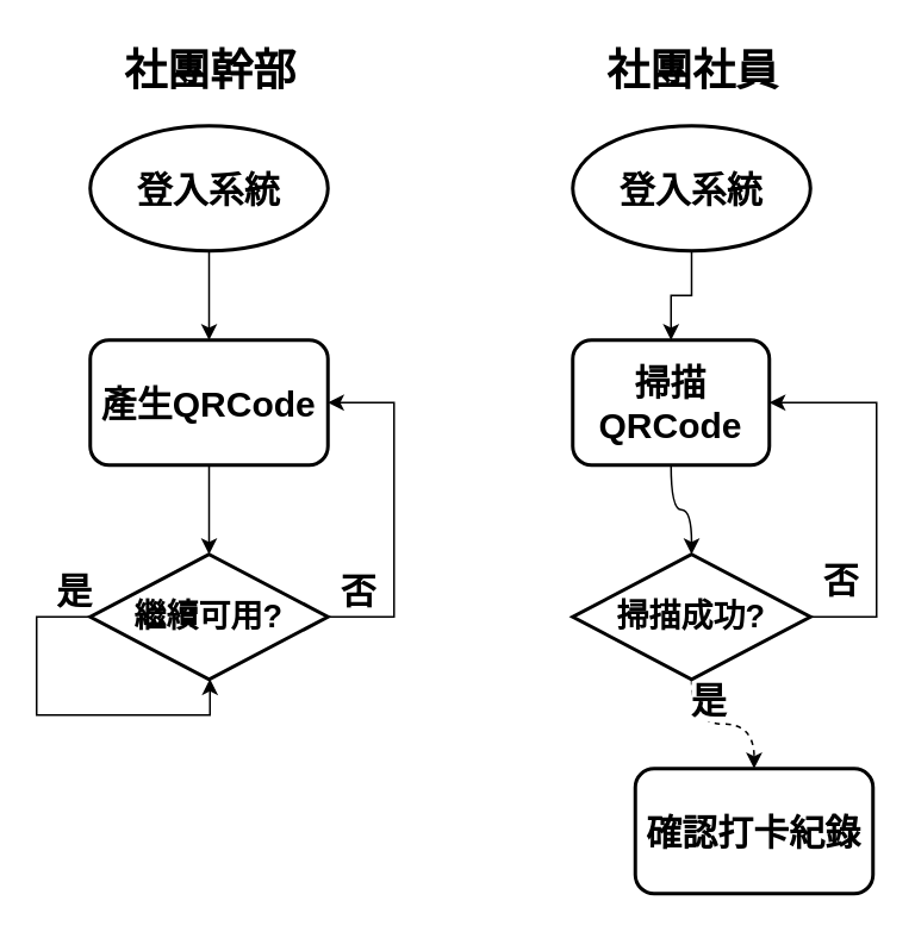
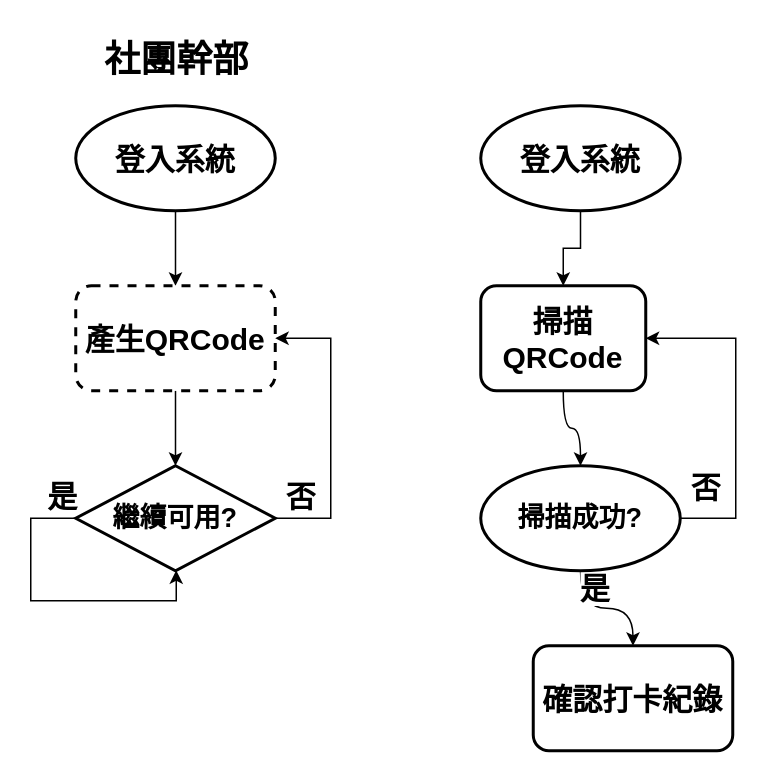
  <mxCell id="0" />
  <mxCell id="1" parent="0" />
  <mxCell id="2" style="edgeStyle=orthogonalEdgeStyle;rounded=0;orthogonalLoop=1;jettySize=auto;html=1;" edge="1" parent="1" source="3" target="5"><mxGeometry relative="1" as="geometry" /></mxCell>
  <mxCell id="3" value="&lt;span style=&quot;font-size: 20px&quot;&gt;&lt;b&gt;登入系統&lt;/b&gt;&lt;/span&gt;" style="strokeWidth=2;html=1;shape=mxgraph.flowchart.start_1;whiteSpace=wrap;" vertex="1" parent="1"><mxGeometry x="50" y="70" width="133" height="70" as="geometry" /></mxCell>
  <mxCell id="4" style="edgeStyle=orthogonalEdgeStyle;rounded=0;orthogonalLoop=1;jettySize=auto;html=1;" edge="1" parent="1" source="5" target="15"><mxGeometry relative="1" as="geometry" /></mxCell>
- <mxCell id="5" value="&lt;span style=&quot;font-size: 20px&quot;&gt;&lt;b&gt;產生QRCode&lt;/b&gt;&lt;/span&gt;" style="rounded=1;whiteSpace=wrap;html=1;strokeWidth=2;" vertex="1" parent="1"><mxGeometry x="50" y="190" width="133" height="70" as="geometry" /></mxCell>
+ <mxCell id="5" value="&lt;span style=&quot;font-size: 20px&quot;&gt;&lt;b&gt;產生QRCode&lt;/b&gt;&lt;/span&gt;" style="rounded=1;whiteSpace=wrap;html=1;strokeWidth=2;dashed=1;" vertex="1" parent="1"><mxGeometry x="50" y="190" width="133" height="70" as="geometry" /></mxCell>
  <mxCell id="6" style="edgeStyle=orthogonalEdgeStyle;rounded=0;orthogonalLoop=1;jettySize=auto;html=1;" edge="1" parent="1" source="7" target="9"><mxGeometry relative="1" as="geometry" /></mxCell>
  <mxCell id="7" value="&lt;span style=&quot;font-size: 20px&quot;&gt;&lt;b&gt;登入系統&lt;/b&gt;&lt;/span&gt;" style="strokeWidth=2;html=1;shape=mxgraph.flowchart.start_1;whiteSpace=wrap;" vertex="1" parent="1"><mxGeometry x="320" y="70" width="133" height="70" as="geometry" /></mxCell>
  <mxCell id="8" style="edgeStyle=orthogonalEdgeStyle;curved=1;rounded=0;orthogonalLoop=1;jettySize=auto;html=1;" edge="1" parent="1" source="9" target="12"><mxGeometry relative="1" as="geometry" /></mxCell>
  <mxCell id="9" value="&lt;span style=&quot;font-size: 20px&quot;&gt;&lt;b&gt;掃描QRCode&lt;/b&gt;&lt;/span&gt;" style="rounded=1;whiteSpace=wrap;html=1;strokeWidth=2;" vertex="1" parent="1"><mxGeometry x="320" y="190" width="110" height="70" as="geometry" /></mxCell>
- <mxCell id="10" value="&lt;b&gt;&lt;font style=&quot;font-size: 20px&quot;&gt;是&lt;/font&gt;&lt;/b&gt;" style="edgeStyle=orthogonalEdgeStyle;curved=1;rounded=0;orthogonalLoop=1;jettySize=auto;html=1;dashed=1;" edge="1" parent="1" source="12" target="18"><mxGeometry x="-0.2" y="14" relative="1" as="geometry"><mxPoint as="offset" /></mxGeometry></mxCell>
+ <mxCell id="10" value="&lt;b&gt;&lt;font style=&quot;font-size: 20px&quot;&gt;是&lt;/font&gt;&lt;/b&gt;" style="edgeStyle=orthogonalEdgeStyle;curved=1;rounded=0;orthogonalLoop=1;jettySize=auto;html=1;" edge="1" parent="1" source="12" target="18"><mxGeometry x="-0.2" y="14" relative="1" as="geometry"><mxPoint as="offset" /></mxGeometry></mxCell>
  <mxCell id="11" value="&lt;b&gt;&lt;font style=&quot;font-size: 20px&quot;&gt;否&lt;/font&gt;&lt;/b&gt;" style="edgeStyle=orthogonalEdgeStyle;rounded=0;orthogonalLoop=1;jettySize=auto;html=1;entryX=1;entryY=0.5;entryDx=0;entryDy=0;" edge="1" parent="1" source="12" target="9"><mxGeometry x="-0.464" y="20" relative="1" as="geometry"><Array as="points"><mxPoint x="490" y="345" /><mxPoint x="490" y="225" /></Array><mxPoint as="offset" /></mxGeometry></mxCell>
- <mxCell id="12" value="&lt;b&gt;&lt;font style=&quot;font-size: 18px&quot;&gt;掃描成功?&lt;/font&gt;&lt;br&gt;&lt;/b&gt;" style="rhombus;whiteSpace=wrap;html=1;strokeWidth=2;" vertex="1" parent="1"><mxGeometry x="320" y="310" width="133" height="70" as="geometry" /></mxCell>
+ <mxCell id="12" value="&lt;b&gt;&lt;font style=&quot;font-size: 18px&quot;&gt;掃描成功?&lt;/font&gt;&lt;br&gt;&lt;/b&gt;" style="ellipse;whiteSpace=wrap;html=1;strokeWidth=2;" vertex="1" parent="1"><mxGeometry x="320" y="310" width="133" height="70" as="geometry" /></mxCell>
  <mxCell id="13" value="&lt;font style=&quot;font-size: 20px&quot;&gt;&lt;b&gt;是&lt;/b&gt;&lt;/font&gt;" style="edgeStyle=orthogonalEdgeStyle;rounded=0;orthogonalLoop=1;jettySize=auto;html=1;" edge="1" parent="1"><mxGeometry x="-0.91" y="-15" relative="1" as="geometry"><mxPoint x="50" y="345" as="sourcePoint" /><mxPoint x="117" y="379.737" as="targetPoint" /><Array as="points"><mxPoint x="20" y="345" /><mxPoint x="20" y="400" /><mxPoint x="117" y="400" /></Array><mxPoint as="offset" /></mxGeometry></mxCell>
  <mxCell id="14" value="&lt;b&gt;&lt;font style=&quot;font-size: 20px&quot;&gt;否&lt;/font&gt;&lt;/b&gt;" style="edgeStyle=orthogonalEdgeStyle;rounded=0;orthogonalLoop=1;jettySize=auto;html=1;" edge="1" parent="1" source="15" target="5"><mxGeometry x="-0.464" y="20" relative="1" as="geometry"><Array as="points"><mxPoint x="220" y="345" /><mxPoint x="220" y="225" /></Array><mxPoint as="offset" /></mxGeometry></mxCell>
  <mxCell id="15" value="&lt;b&gt;&lt;span style=&quot;font-size: 18px&quot;&gt;繼續可用?&lt;/span&gt;&lt;br&gt;&lt;/b&gt;" style="rhombus;whiteSpace=wrap;html=1;strokeWidth=2;" vertex="1" parent="1"><mxGeometry x="50" y="310" width="133" height="70" as="geometry" /></mxCell>
  <mxCell id="16" value="社團幹部" style="text;strokeColor=none;fillColor=none;html=1;fontSize=24;fontStyle=1;verticalAlign=middle;align=center;" vertex="1" parent="1"><mxGeometry x="67" y="20" width="100" height="40" as="geometry" /></mxCell>
- <mxCell id="17" value="社團社員" style="text;strokeColor=none;fillColor=none;html=1;fontSize=24;fontStyle=1;verticalAlign=middle;align=center;" vertex="1" parent="1"><mxGeometry x="337" y="20" width="100" height="40" as="geometry" /></mxCell>
  <mxCell id="18" value="&lt;span style=&quot;font-size: 20px&quot;&gt;&lt;b&gt;確認打卡紀錄&lt;/b&gt;&lt;/span&gt;" style="rounded=1;whiteSpace=wrap;html=1;strokeWidth=2;" vertex="1" parent="1"><mxGeometry x="355" y="430" width="133" height="70" as="geometry" /></mxCell>
